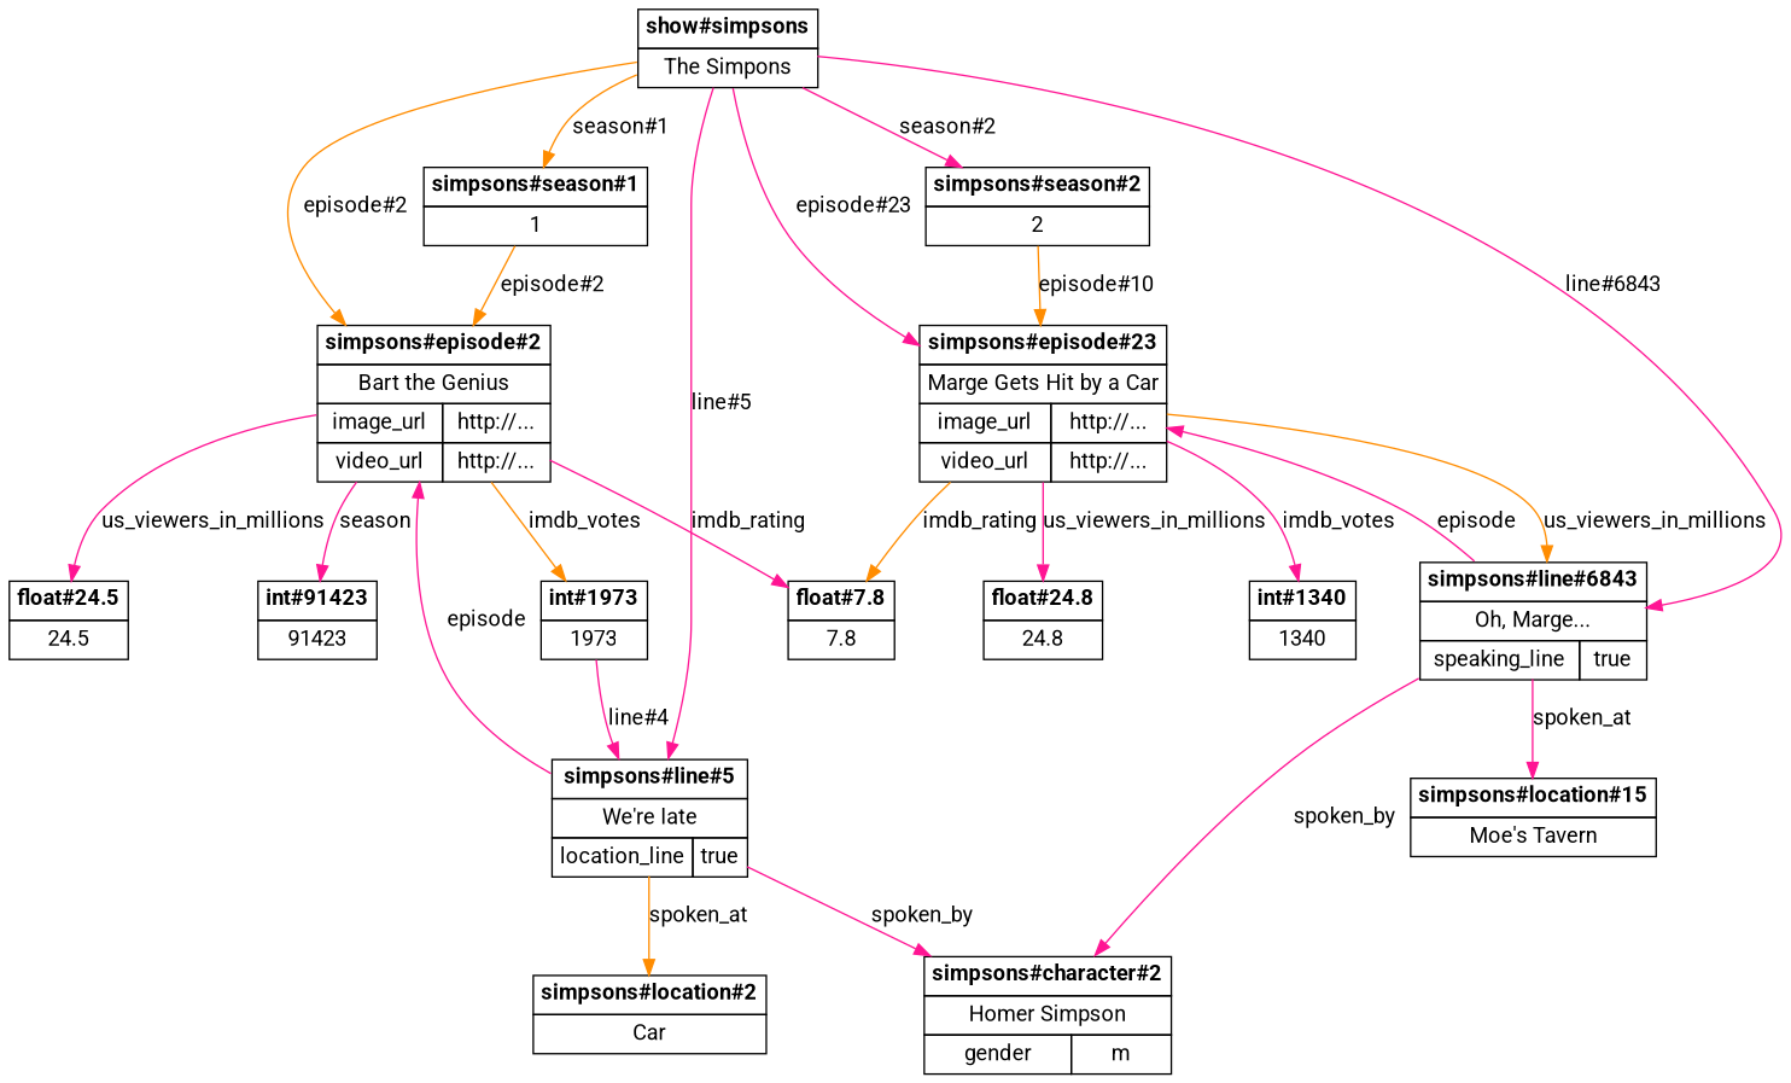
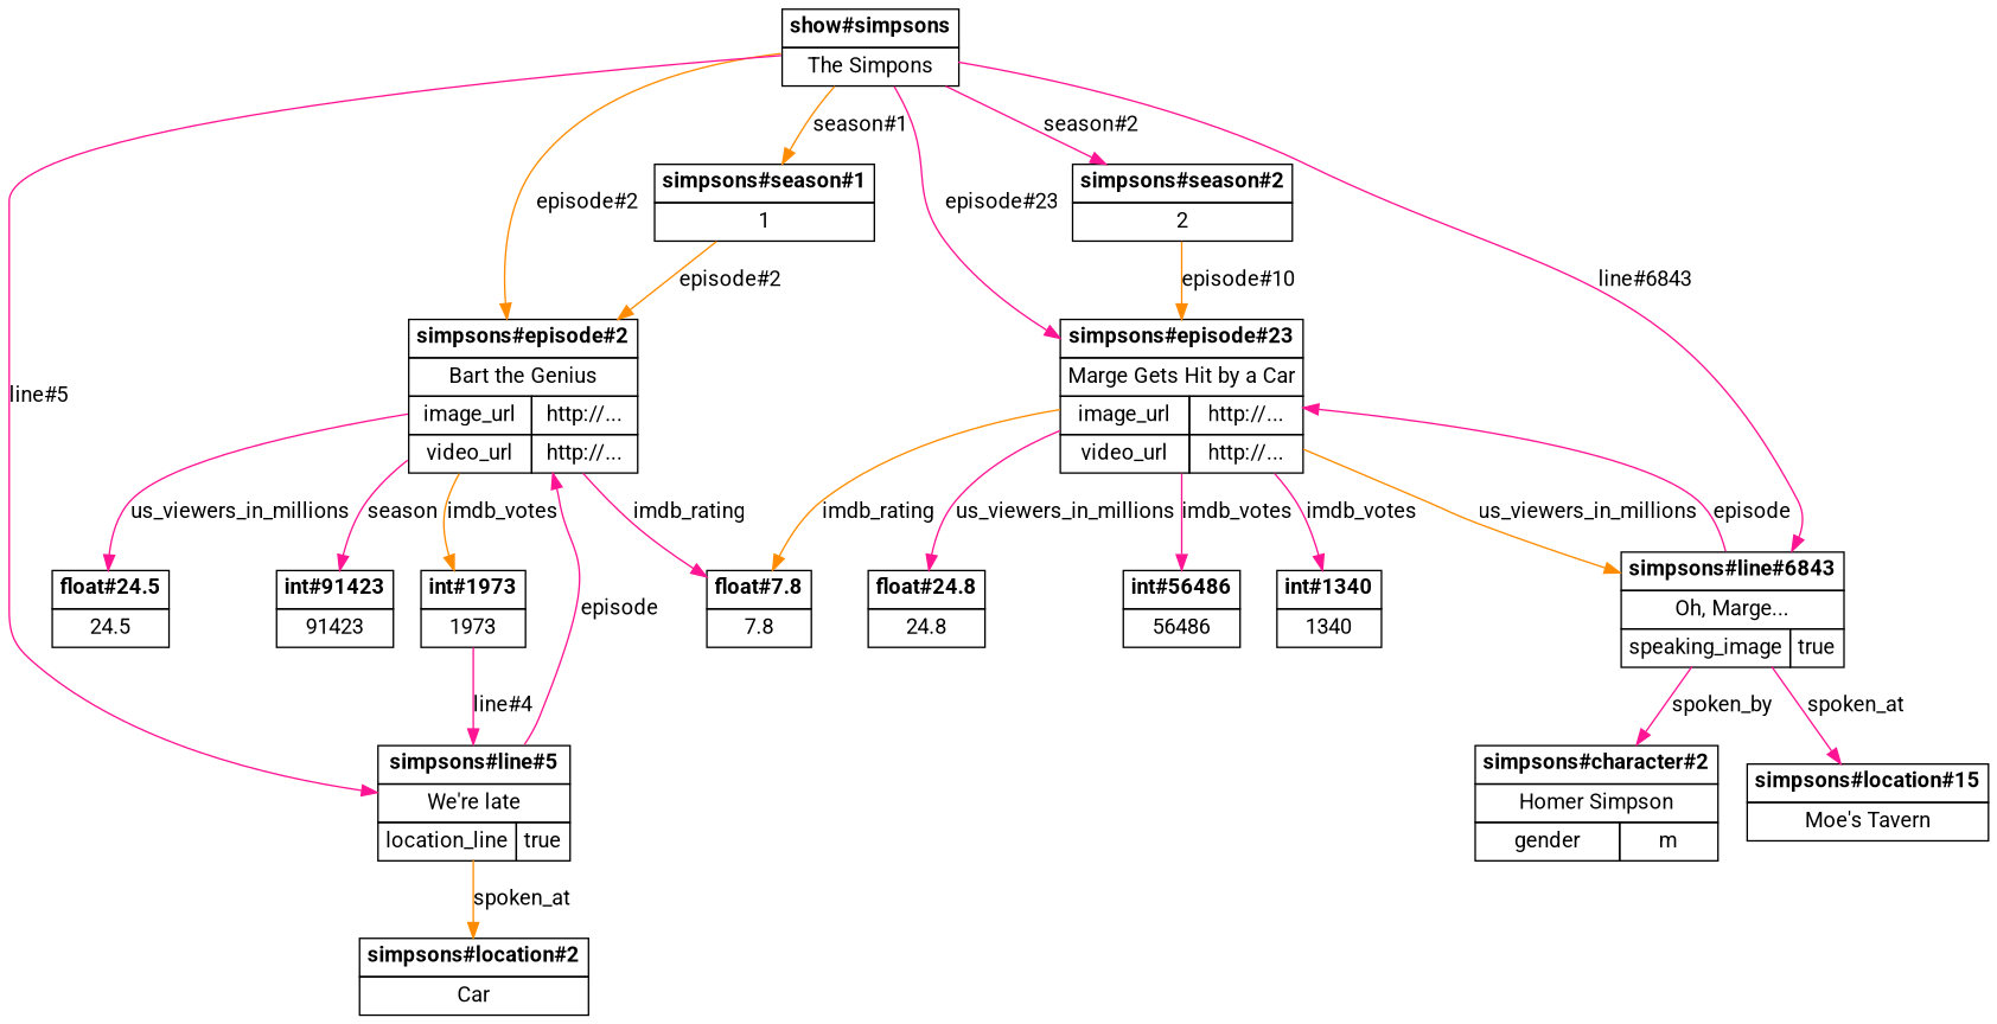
  digraph {
    fontname=Roboto
    node [fontname=Roboto margin=0 shape=none]
    edge [color=deeppink fontname=Roboto]
    n1 [label=<     <TABLE BORDER="0" CELLBORDER="1" CELLSPACING="0" CELLPADDING="4">       <TR><TD COLSPAN="2"><B>show#simpsons</B></TD></TR>       <TR><TD COLSPAN="2">The Simpons</TD></TR>     </TABLE>>]
    n2 [label=<     <TABLE BORDER="0" CELLBORDER="1" CELLSPACING="0" CELLPADDING="4">       <TR><TD COLSPAN="2"><B>simpsons#episode#2</B></TD></TR>       <TR><TD COLSPAN="2">Bart the Genius</TD></TR>       <TR>         <TD>image_url</TD>         <TD>http://...</TD>       </TR>       <TR>         <TD>video_url</TD>         <TD>http://...</TD>       </TR>     </TABLE>>]
    n3 [label=<     <TABLE BORDER="0" CELLBORDER="1" CELLSPACING="0" CELLPADDING="4">       <TR><TD COLSPAN="2"><B>simpsons#episode#23</B></TD></TR>       <TR><TD COLSPAN="2">Marge Gets Hit by a Car</TD></TR>       <TR>         <TD>image_url</TD>         <TD>http://...</TD>       </TR>       <TR>         <TD>video_url</TD>         <TD>http://...</TD>       </TR>     </TABLE>>]
    n4 [label=<     <TABLE BORDER="0" CELLBORDER="1" CELLSPACING="0" CELLPADDING="4">       <TR><TD COLSPAN="2"><B>simpsons#line#5</B></TD></TR>       <TR><TD COLSPAN="2">We're late</TD></TR>       <TR>         <TD>location_line</TD>         <TD>true</TD>       </TR>     </TABLE>>]
-   n5 [label=<     <TABLE BORDER="0" CELLBORDER="1" CELLSPACING="0" CELLPADDING="4">       <TR><TD COLSPAN="2"><B>simpsons#line#6843</B></TD></TR>       <TR><TD COLSPAN="2">Oh, Marge...</TD></TR>       <TR>         <TD>speaking_line</TD>         <TD>true</TD>       </TR>     </TABLE>>]
+   n5 [label=<     <TABLE BORDER="0" CELLBORDER="1" CELLSPACING="0" CELLPADDING="4">       <TR><TD COLSPAN="2"><B>simpsons#line#6843</B></TD></TR>       <TR><TD COLSPAN="2">Oh, Marge...</TD></TR>       <TR>         <TD>speaking_image</TD>         <TD>true</TD>       </TR>     </TABLE>>]
    n6 [label=<     <TABLE BORDER="0" CELLBORDER="1" CELLSPACING="0" CELLPADDING="4">       <TR><TD COLSPAN="2"><B>simpsons#season#1</B></TD></TR>       <TR><TD COLSPAN="2">1</TD></TR>     </TABLE>>]
    n7 [label=<     <TABLE BORDER="0" CELLBORDER="1" CELLSPACING="0" CELLPADDING="4">       <TR><TD COLSPAN="2"><B>simpsons#season#2</B></TD></TR>       <TR><TD COLSPAN="2">2</TD></TR>     </TABLE>>]
    n8 [label=<     <TABLE BORDER="0" CELLBORDER="1" CELLSPACING="0" CELLPADDING="4">       <TR><TD COLSPAN="2"><B>float#24.5</B></TD></TR>       <TR><TD COLSPAN="2">24.5</TD></TR>     </TABLE>>]
    n9 [label=<     <TABLE BORDER="0" CELLBORDER="1" CELLSPACING="0" CELLPADDING="4">       <TR><TD COLSPAN="2"><B>int#91423</B></TD></TR>       <TR><TD COLSPAN="2">91423</TD></TR>     </TABLE>>]
    n10 [label=<     <TABLE BORDER="0" CELLBORDER="1" CELLSPACING="0" CELLPADDING="4">       <TR><TD COLSPAN="2"><B>float#7.8</B></TD></TR>       <TR><TD COLSPAN="2">7.8</TD></TR>     </TABLE>>]
    n11 [label=<     <TABLE BORDER="0" CELLBORDER="1" CELLSPACING="0" CELLPADDING="4">       <TR><TD COLSPAN="2"><B>int#1973</B></TD></TR>       <TR><TD COLSPAN="2">1973</TD></TR>     </TABLE>>]
    n12 [label=<     <TABLE BORDER="0" CELLBORDER="1" CELLSPACING="0" CELLPADDING="4">       <TR><TD COLSPAN="2"><B>float#24.8</B></TD></TR>       <TR><TD COLSPAN="2">24.8</TD></TR>     </TABLE>>]
+   n13 [label=<     <TABLE BORDER="0" CELLBORDER="1" CELLSPACING="0" CELLPADDING="4">       <TR><TD COLSPAN="2"><B>int#56486</B></TD></TR>       <TR><TD COLSPAN="2">56486</TD></TR>     </TABLE>>]
    n14 [label=<     <TABLE BORDER="0" CELLBORDER="1" CELLSPACING="0" CELLPADDING="4">       <TR><TD COLSPAN="2"><B>int#1340</B></TD></TR>       <TR><TD COLSPAN="2">1340</TD></TR>     </TABLE>>]
    n15 [label=<     <TABLE BORDER="0" CELLBORDER="1" CELLSPACING="0" CELLPADDING="4">       <TR><TD COLSPAN="2"><B>simpsons#character#2</B></TD></TR>       <TR><TD COLSPAN="2">Homer Simpson</TD></TR>       <TR>         <TD>gender</TD>         <TD>m</TD>       </TR>     </TABLE>>]
    n16 [label=<     <TABLE BORDER="0" CELLBORDER="1" CELLSPACING="0" CELLPADDING="4">       <TR><TD COLSPAN="2"><B>simpsons#location#2</B></TD></TR>       <TR><TD COLSPAN="2">Car</TD></TR>     </TABLE>>]
    n17 [label=<     <TABLE BORDER="0" CELLBORDER="1" CELLSPACING="0" CELLPADDING="4">       <TR><TD COLSPAN="2"><B>simpsons#location#15</B></TD></TR>       <TR><TD COLSPAN="2">Moe's Tavern</TD></TR>     </TABLE>>]
    n1 -> n2 [color=darkorange label="episode#2"]
    n1 -> n3 [label="episode#23"]
    n1 -> n4 [label="line#5"]
    n1 -> n5 [label="line#6843"]
    n1 -> n6 [color=darkorange label="season#1"]
    n1 -> n7 [label="season#2"]
    n2 -> n8 [label=us_viewers_in_millions]
    n2 -> n9 [label=season]
    n2 -> n10 [label=imdb_rating]
    n2 -> n11 [color=darkorange label=imdb_votes]
    n3 -> n5 [color=darkorange label=us_viewers_in_millions]
    n3 -> n10 [color=darkorange label=imdb_rating]
    n3 -> n12 [label=us_viewers_in_millions]
+   n3 -> n13 [label=imdb_votes]
    n3 -> n14 [label=imdb_votes]
    n4 -> n2 [label=episode]
-   n4 -> n15 [label=spoken_by]
    n4 -> n16 [color=darkorange label=spoken_at]
    n5 -> n3 [label=episode]
    n5 -> n15 [label=spoken_by]
    n5 -> n17 [label=spoken_at]
    n6 -> n2 [color=darkorange label="episode#2"]
    n7 -> n3 [color=darkorange label="episode#10"]
    n11 -> n4 [label="line#4"]
  }
